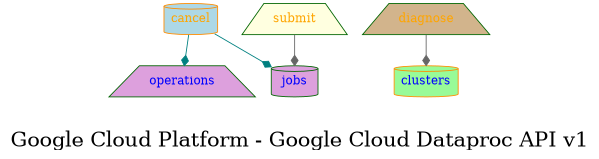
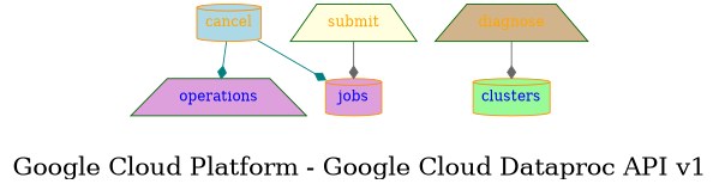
  digraph {
    fontsize=24
    label="Google Cloud Platform - Google Cloud Dataproc API v1"
    splines=true
    node [color=darkgreen fontcolor=blue shape=trapezium style=filled fillcolor=plum]
    edge [arrowhead=diamond arrowtail=none color=teal fontcolor=orange]
    operations
    clusters [color=darkorange shape=cylinder fillcolor=palegreen]
-   jobs [shape=cylinder]
+   jobs [color=darkorange shape=cylinder]
    cancel [color=darkorange fontcolor=orange shape=cylinder fillcolor=lightblue]
    diagnose [fontcolor=orange fillcolor=tan]
    submit [fontcolor=orange fillcolor=lightyellow]
    cancel -> operations
    cancel -> jobs
    diagnose -> clusters [color=gray40]
    submit -> jobs [color=gray40]
  }
